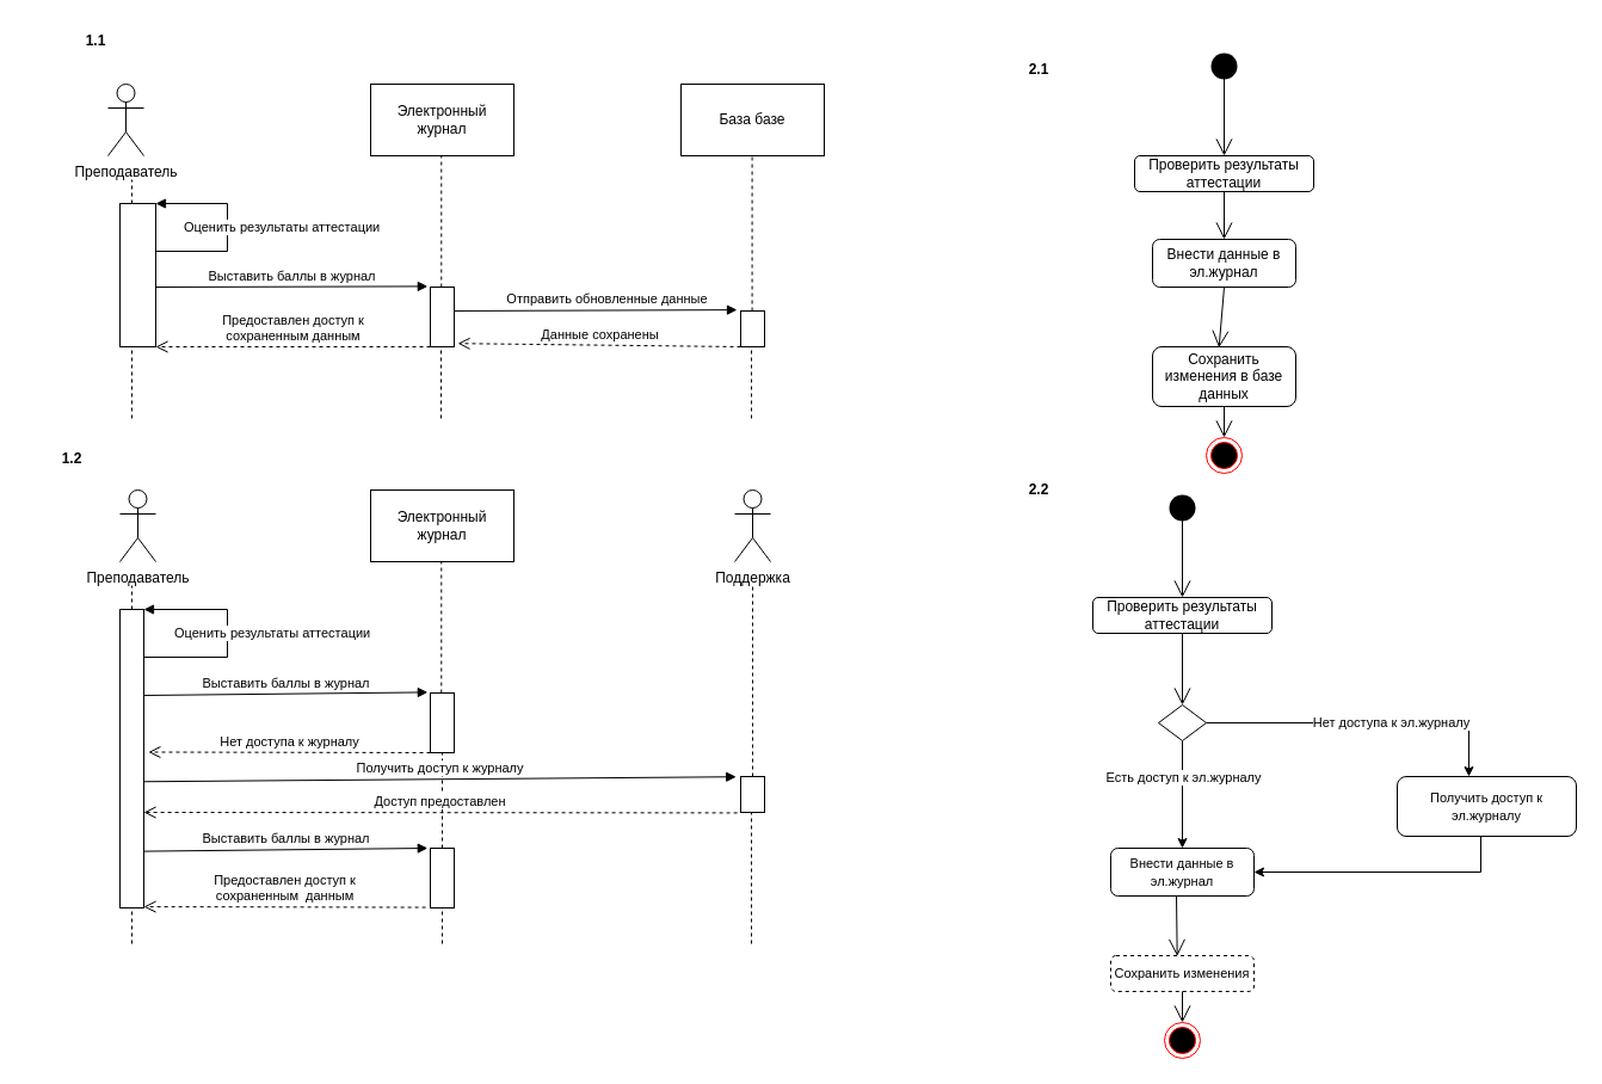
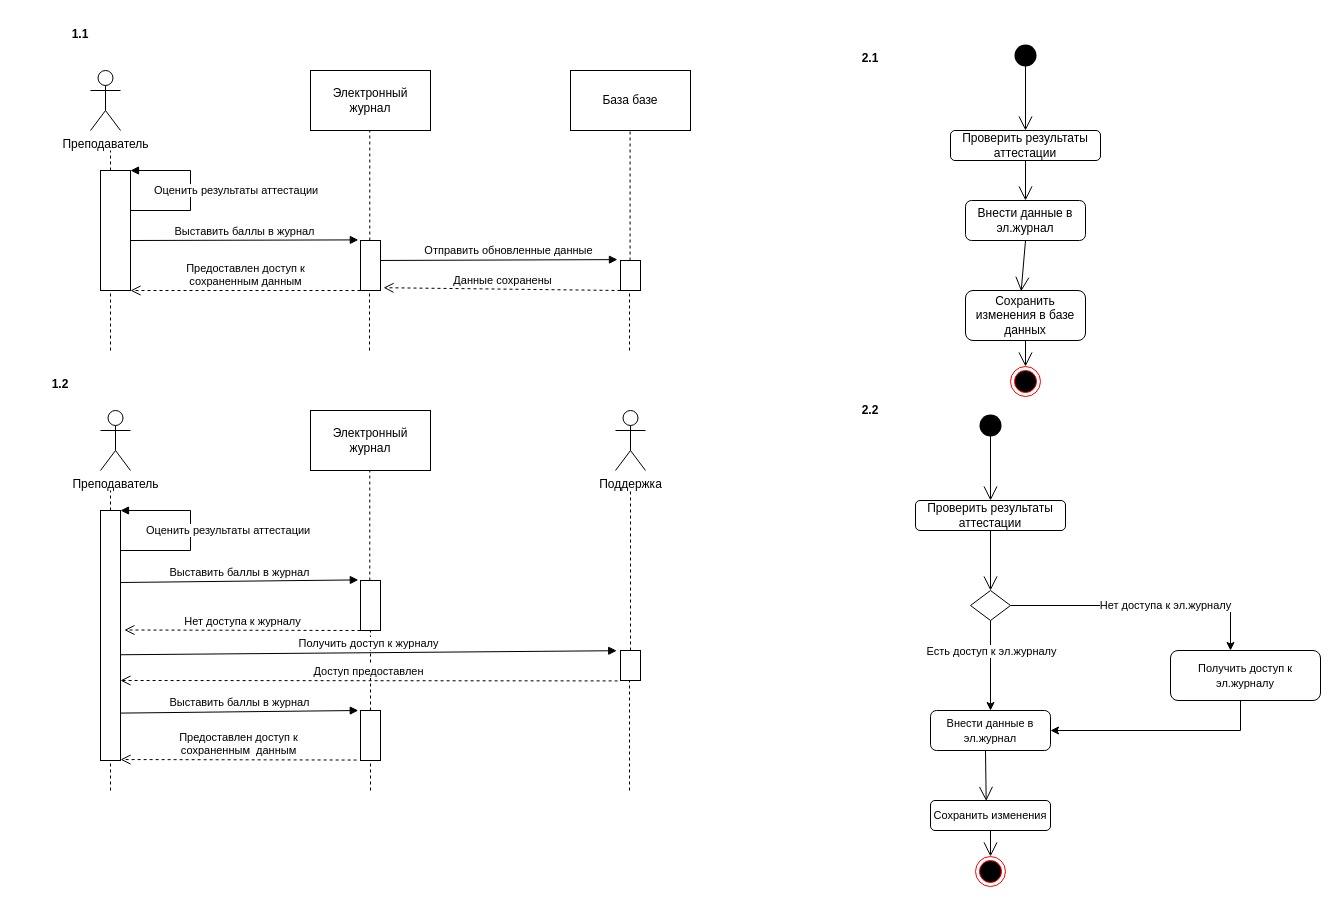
  <mxCell id="0" />
  <mxCell id="1" parent="0" />
  <mxCell id="2" value="Преподаватель" style="shape=umlActor;verticalLabelPosition=bottom;verticalAlign=top;html=1;outlineConnect=0;" vertex="1" parent="1"><mxGeometry x="90" y="70" width="30" height="60" as="geometry" /></mxCell>
  <mxCell id="3" value="Электронный журнал" style="rounded=0;whiteSpace=wrap;html=1;" vertex="1" parent="1"><mxGeometry x="310" y="70" width="120" height="60" as="geometry" /></mxCell>
  <mxCell id="4" value="База базе" style="rounded=0;whiteSpace=wrap;html=1;" vertex="1" parent="1"><mxGeometry x="570" y="70" width="120" height="60" as="geometry" /></mxCell>
  <mxCell id="5" value="" style="endArrow=none;dashed=1;html=1;rounded=0;startArrow=none;" edge="1" parent="1"><mxGeometry width="50" height="50" relative="1" as="geometry"><mxPoint x="110" y="170" as="sourcePoint" /><mxPoint x="110" y="150" as="targetPoint" /></mxGeometry></mxCell>
  <mxCell id="6" value="" style="endArrow=none;dashed=1;html=1;rounded=0;startArrow=none;" edge="1" parent="1" source="16"><mxGeometry width="50" height="50" relative="1" as="geometry"><mxPoint x="369" y="580" as="sourcePoint" /><mxPoint x="369.29" y="130" as="targetPoint" /></mxGeometry></mxCell>
  <mxCell id="7" value="" style="endArrow=none;dashed=1;html=1;rounded=0;startArrow=none;" edge="1" parent="1" source="12"><mxGeometry width="50" height="50" relative="1" as="geometry"><mxPoint x="629.29" y="580" as="sourcePoint" /><mxPoint x="629.58" y="130" as="targetPoint" /></mxGeometry></mxCell>
  <mxCell id="8" value="" style="endArrow=none;dashed=1;html=1;rounded=0;" edge="1" parent="1"><mxGeometry width="50" height="50" relative="1" as="geometry"><mxPoint x="110" y="350" as="sourcePoint" /><mxPoint x="110" y="250" as="targetPoint" /></mxGeometry></mxCell>
  <mxCell id="9" value="" style="html=1;points=[];perimeter=orthogonalPerimeter;" vertex="1" parent="1"><mxGeometry x="100" y="170" width="30" height="120" as="geometry" /></mxCell>
  <mxCell id="10" value="Оценить результаты аттестации&amp;nbsp;" style="edgeStyle=orthogonalEdgeStyle;html=1;align=left;spacingLeft=2;endArrow=block;rounded=0;entryX=1;entryY=0;" edge="1" target="9" parent="1"><mxGeometry x="0.75" y="20" relative="1" as="geometry"><mxPoint x="130" y="210" as="sourcePoint" /><Array as="points"><mxPoint x="130" y="210" /><mxPoint x="190" y="210" /><mxPoint x="190" y="170" /></Array><mxPoint as="offset" /></mxGeometry></mxCell>
  <mxCell id="11" value="Выставить баллы в журнал" style="html=1;verticalAlign=bottom;endArrow=block;rounded=0;entryX=-0.109;entryY=-0.012;entryDx=0;entryDy=0;entryPerimeter=0;" edge="1" parent="1" target="16"><mxGeometry width="80" relative="1" as="geometry"><mxPoint x="130" y="240" as="sourcePoint" /><mxPoint x="370" y="240" as="targetPoint" /></mxGeometry></mxCell>
  <mxCell id="12" value="" style="html=1;points=[];perimeter=orthogonalPerimeter;" vertex="1" parent="1"><mxGeometry x="620" y="260" width="20" height="30" as="geometry" /></mxCell>
  <mxCell id="13" value="" style="endArrow=none;dashed=1;html=1;rounded=0;" edge="1" parent="1" target="12"><mxGeometry width="50" height="50" relative="1" as="geometry"><mxPoint x="629" y="350" as="sourcePoint" /><mxPoint x="629.58" y="130" as="targetPoint" /></mxGeometry></mxCell>
  <mxCell id="14" value="Отправить обновленные данные" style="html=1;verticalAlign=bottom;endArrow=block;rounded=0;entryX=-0.152;entryY=-0.03;entryDx=0;entryDy=0;entryPerimeter=0;" edge="1" parent="1" target="12"><mxGeometry x="0.12" width="80" relative="1" as="geometry"><mxPoint x="370" y="260" as="sourcePoint" /><mxPoint x="450" y="260" as="targetPoint" /><mxPoint as="offset" /></mxGeometry></mxCell>
  <mxCell id="15" value="Данные сохранены" style="html=1;verticalAlign=bottom;endArrow=open;dashed=1;endSize=8;rounded=0;entryX=1.152;entryY=0.944;entryDx=0;entryDy=0;entryPerimeter=0;" edge="1" parent="1" target="16"><mxGeometry relative="1" as="geometry"><mxPoint x="620" y="290" as="sourcePoint" /><mxPoint x="370" y="290" as="targetPoint" /></mxGeometry></mxCell>
  <mxCell id="16" value="" style="html=1;points=[];perimeter=orthogonalPerimeter;" vertex="1" parent="1"><mxGeometry x="360" y="240" width="20" height="50" as="geometry" /></mxCell>
  <mxCell id="17" value="" style="endArrow=none;dashed=1;html=1;rounded=0;" edge="1" parent="1" target="16"><mxGeometry width="50" height="50" relative="1" as="geometry"><mxPoint x="369" y="350" as="sourcePoint" /><mxPoint x="369.29" y="130" as="targetPoint" /></mxGeometry></mxCell>
  <mxCell id="18" value="Предоставлен доступ к &lt;br&gt;сохраненным данным" style="html=1;verticalAlign=bottom;endArrow=open;dashed=1;endSize=8;rounded=0;entryX=1.152;entryY=0.944;entryDx=0;entryDy=0;entryPerimeter=0;" edge="1" parent="1"><mxGeometry relative="1" as="geometry"><mxPoint x="360" y="290" as="sourcePoint" /><mxPoint x="130" y="290" as="targetPoint" /></mxGeometry></mxCell>
  <mxCell id="19" value="Преподаватель" style="shape=umlActor;verticalLabelPosition=bottom;verticalAlign=top;html=1;outlineConnect=0;" vertex="1" parent="1"><mxGeometry x="100" y="410" width="30" height="60" as="geometry" /></mxCell>
  <mxCell id="20" value="Электронный журнал" style="rounded=0;whiteSpace=wrap;html=1;" vertex="1" parent="1"><mxGeometry x="310" y="410" width="120" height="60" as="geometry" /></mxCell>
  <mxCell id="21" value="" style="endArrow=none;dashed=1;html=1;rounded=0;startArrow=none;" edge="1" parent="1"><mxGeometry width="50" height="50" relative="1" as="geometry"><mxPoint x="110" y="510" as="sourcePoint" /><mxPoint x="110" y="490" as="targetPoint" /></mxGeometry></mxCell>
  <mxCell id="22" value="" style="endArrow=none;dashed=1;html=1;rounded=0;startArrow=none;" edge="1" parent="1" source="30"><mxGeometry width="50" height="50" relative="1" as="geometry"><mxPoint x="369" y="920" as="sourcePoint" /><mxPoint x="369.29" y="470" as="targetPoint" /></mxGeometry></mxCell>
  <mxCell id="23" value="" style="endArrow=none;dashed=1;html=1;rounded=0;startArrow=none;" edge="1" parent="1" source="28"><mxGeometry width="50" height="50" relative="1" as="geometry"><mxPoint x="629.29" y="920" as="sourcePoint" /><mxPoint x="630" y="490" as="targetPoint" /></mxGeometry></mxCell>
  <mxCell id="24" value="" style="endArrow=none;dashed=1;html=1;rounded=0;" edge="1" parent="1"><mxGeometry width="50" height="50" relative="1" as="geometry"><mxPoint x="110" y="790" as="sourcePoint" /><mxPoint x="110" y="590" as="targetPoint" /></mxGeometry></mxCell>
  <mxCell id="25" value="" style="html=1;points=[];perimeter=orthogonalPerimeter;" vertex="1" parent="1"><mxGeometry x="100" y="510" width="20" height="250" as="geometry" /></mxCell>
  <mxCell id="26" value="Оценить результаты аттестации&amp;nbsp;" style="edgeStyle=orthogonalEdgeStyle;html=1;align=left;spacingLeft=2;endArrow=block;rounded=0;entryX=1;entryY=0;" edge="1" parent="1" target="25" source="25"><mxGeometry x="0.75" y="20" relative="1" as="geometry"><mxPoint x="130" y="550" as="sourcePoint" /><Array as="points"><mxPoint x="190" y="550" /><mxPoint x="190" y="510" /></Array><mxPoint as="offset" /></mxGeometry></mxCell>
  <mxCell id="27" value="Выставить баллы в журнал" style="html=1;verticalAlign=bottom;endArrow=block;rounded=0;entryX=-0.109;entryY=-0.012;entryDx=0;entryDy=0;entryPerimeter=0;exitX=1.002;exitY=0.288;exitDx=0;exitDy=0;exitPerimeter=0;" edge="1" parent="1" target="30" source="25"><mxGeometry width="80" relative="1" as="geometry"><mxPoint x="130" y="580" as="sourcePoint" /><mxPoint x="370" y="580" as="targetPoint" /></mxGeometry></mxCell>
  <mxCell id="28" value="" style="html=1;points=[];perimeter=orthogonalPerimeter;" vertex="1" parent="1"><mxGeometry x="620" y="650" width="20" height="30" as="geometry" /></mxCell>
  <mxCell id="29" value="" style="endArrow=none;dashed=1;html=1;rounded=0;" edge="1" parent="1" target="28"><mxGeometry width="50" height="50" relative="1" as="geometry"><mxPoint x="629" y="790" as="sourcePoint" /><mxPoint x="629.58" y="470" as="targetPoint" /></mxGeometry></mxCell>
  <mxCell id="30" value="" style="html=1;points=[];perimeter=orthogonalPerimeter;" vertex="1" parent="1"><mxGeometry x="360" y="580" width="20" height="50" as="geometry" /></mxCell>
  <mxCell id="31" value="" style="endArrow=none;dashed=1;html=1;rounded=0;startArrow=none;" edge="1" parent="1" target="30" source="36"><mxGeometry width="50" height="50" relative="1" as="geometry"><mxPoint x="370" y="790" as="sourcePoint" /><mxPoint x="369.29" y="470" as="targetPoint" /></mxGeometry></mxCell>
  <mxCell id="32" value="Нет доступа к журналу" style="html=1;verticalAlign=bottom;endArrow=open;dashed=1;endSize=8;rounded=0;entryX=1.193;entryY=0.478;entryDx=0;entryDy=0;entryPerimeter=0;" edge="1" parent="1" target="25"><mxGeometry relative="1" as="geometry"><mxPoint x="360" y="630" as="sourcePoint" /><mxPoint x="130" y="630" as="targetPoint" /></mxGeometry></mxCell>
  <mxCell id="33" value="Поддержка" style="shape=umlActor;verticalLabelPosition=bottom;verticalAlign=top;html=1;" vertex="1" parent="1"><mxGeometry x="615" y="410" width="30" height="60" as="geometry" /></mxCell>
  <mxCell id="34" value="Получить доступ к журналу" style="html=1;verticalAlign=bottom;endArrow=block;rounded=0;entryX=-0.188;entryY=0.007;entryDx=0;entryDy=0;entryPerimeter=0;exitX=1.002;exitY=0.577;exitDx=0;exitDy=0;exitPerimeter=0;" edge="1" parent="1" source="25" target="28"><mxGeometry width="80" relative="1" as="geometry"><mxPoint x="120" y="650" as="sourcePoint" /><mxPoint x="610" y="650" as="targetPoint" /></mxGeometry></mxCell>
  <mxCell id="35" value="Доступ предоставлен" style="html=1;verticalAlign=bottom;endArrow=open;dashed=1;endSize=8;rounded=0;exitX=-0.144;exitY=1.014;exitDx=0;exitDy=0;exitPerimeter=0;" edge="1" parent="1" source="28"><mxGeometry relative="1" as="geometry"><mxPoint x="420" y="690" as="sourcePoint" /><mxPoint x="120" y="680" as="targetPoint" /></mxGeometry></mxCell>
  <mxCell id="36" value="" style="html=1;points=[];perimeter=orthogonalPerimeter;" vertex="1" parent="1"><mxGeometry x="360" y="710" width="20" height="50" as="geometry" /></mxCell>
  <mxCell id="37" value="" style="endArrow=none;dashed=1;html=1;rounded=0;" edge="1" parent="1" target="36"><mxGeometry width="50" height="50" relative="1" as="geometry"><mxPoint x="370" y="790" as="sourcePoint" /><mxPoint x="370" y="630" as="targetPoint" /></mxGeometry></mxCell>
  <mxCell id="38" value="Выставить баллы в журнал" style="html=1;verticalAlign=bottom;endArrow=block;rounded=0;entryX=-0.109;entryY=-0.012;entryDx=0;entryDy=0;entryPerimeter=0;exitX=1.002;exitY=0.288;exitDx=0;exitDy=0;exitPerimeter=0;" edge="1" parent="1"><mxGeometry width="80" relative="1" as="geometry"><mxPoint x="120" y="712.6" as="sourcePoint" /><mxPoint x="357.78" y="710" as="targetPoint" /></mxGeometry></mxCell>
  <mxCell id="39" value="Предоставлен доступ к &lt;br&gt;сохраненным&amp;nbsp; данным" style="html=1;verticalAlign=bottom;endArrow=open;dashed=1;endSize=8;rounded=0;entryX=1.193;entryY=0.478;entryDx=0;entryDy=0;entryPerimeter=0;" edge="1" parent="1"><mxGeometry relative="1" as="geometry"><mxPoint x="356.14" y="759.55" as="sourcePoint" /><mxPoint x="120" y="759.05" as="targetPoint" /></mxGeometry></mxCell>
  <mxCell id="40" value="" style="ellipse;html=1;shape=endState;fillColor=#000000;strokeColor=#ff0000;" vertex="1" parent="1"><mxGeometry x="1010" y="366" width="30" height="30" as="geometry" /></mxCell>
  <mxCell id="41" value="" style="ellipse;html=1;shape=endState;fillColor=#000000;strokeColor=none;" vertex="1" parent="1"><mxGeometry x="1010" y="40" width="30" height="30" as="geometry" /></mxCell>
  <mxCell id="42" value="1.1" style="text;align=center;fontStyle=1;verticalAlign=middle;spacingLeft=3;spacingRight=3;strokeColor=none;rotatable=0;points=[[0,0.5],[1,0.5]];portConstraint=eastwest;" vertex="1" parent="1"><mxGeometry x="40" y="20" width="80" height="26" as="geometry" /></mxCell>
  <mxCell id="43" value="1.2" style="text;align=center;fontStyle=1;verticalAlign=middle;spacingLeft=3;spacingRight=3;strokeColor=none;rotatable=0;points=[[0,0.5],[1,0.5]];portConstraint=eastwest;" vertex="1" parent="1"><mxGeometry x="20" y="370" width="80" height="26" as="geometry" /></mxCell>
  <mxCell id="44" value="2.2" style="text;align=center;fontStyle=1;verticalAlign=middle;spacingLeft=3;spacingRight=3;strokeColor=none;rotatable=0;points=[[0,0.5],[1,0.5]];portConstraint=eastwest;" vertex="1" parent="1"><mxGeometry x="830" y="396" width="80" height="26" as="geometry" /></mxCell>
  <mxCell id="45" value="2.1" style="text;align=center;fontStyle=1;verticalAlign=middle;spacingLeft=3;spacingRight=3;strokeColor=none;rotatable=0;points=[[0,0.5],[1,0.5]];portConstraint=eastwest;" vertex="1" parent="1"><mxGeometry x="830" y="44" width="80" height="26" as="geometry" /></mxCell>
  <mxCell id="46" value="Проверить результаты аттестации" style="rounded=1;whiteSpace=wrap;html=1;" vertex="1" parent="1"><mxGeometry x="950" y="130" width="150" height="30" as="geometry" /></mxCell>
  <mxCell id="47" value="&lt;span style=&quot;&quot;&gt;Внести данные в эл.журнал&lt;/span&gt;" style="rounded=1;whiteSpace=wrap;html=1;" vertex="1" parent="1"><mxGeometry x="965" y="200" width="120" height="40" as="geometry" /></mxCell>
  <mxCell id="48" value="&lt;span style=&quot;&quot;&gt;Сохранить изменения в базе данных&lt;/span&gt;" style="rounded=1;whiteSpace=wrap;html=1;" vertex="1" parent="1"><mxGeometry x="965" y="290" width="120" height="50" as="geometry" /></mxCell>
  <mxCell id="49" value="" style="endArrow=open;endFill=1;endSize=12;html=1;rounded=0;" edge="1" parent="1" target="46"><mxGeometry width="160" relative="1" as="geometry"><mxPoint x="1025" y="60" as="sourcePoint" /><mxPoint x="1170" y="180" as="targetPoint" /></mxGeometry></mxCell>
  <mxCell id="50" value="" style="endArrow=open;endFill=1;endSize=12;html=1;rounded=0;exitX=0.5;exitY=1;exitDx=0;exitDy=0;" edge="1" parent="1" source="46" target="47"><mxGeometry width="160" relative="1" as="geometry"><mxPoint x="1010" y="170" as="sourcePoint" /><mxPoint x="1170" y="170" as="targetPoint" /></mxGeometry></mxCell>
  <mxCell id="51" value="" style="endArrow=open;endFill=1;endSize=12;html=1;rounded=0;entryX=0.464;entryY=0.015;entryDx=0;entryDy=0;entryPerimeter=0;exitX=0.5;exitY=1;exitDx=0;exitDy=0;" edge="1" parent="1" source="47" target="48"><mxGeometry width="160" relative="1" as="geometry"><mxPoint x="1020" y="260" as="sourcePoint" /><mxPoint x="1020" y="295" as="targetPoint" /></mxGeometry></mxCell>
  <mxCell id="52" value="" style="endArrow=open;endFill=1;endSize=12;html=1;rounded=0;exitX=0.5;exitY=1;exitDx=0;exitDy=0;entryX=0.5;entryY=0;entryDx=0;entryDy=0;" edge="1" parent="1" source="48" target="40"><mxGeometry width="160" relative="1" as="geometry"><mxPoint x="1035" y="170" as="sourcePoint" /><mxPoint x="1035" y="230" as="targetPoint" /></mxGeometry></mxCell>
  <mxCell id="53" value="" style="ellipse;html=1;shape=endState;fillColor=#000000;strokeColor=#ff0000;" vertex="1" parent="1"><mxGeometry x="975" y="856" width="30" height="30" as="geometry" /></mxCell>
  <mxCell id="54" value="" style="ellipse;html=1;shape=endState;fillColor=#000000;strokeColor=none;" vertex="1" parent="1"><mxGeometry x="975" y="410" width="30" height="30" as="geometry" /></mxCell>
  <mxCell id="55" value="" style="edgeStyle=orthogonalEdgeStyle;rounded=0;orthogonalLoop=1;jettySize=auto;html=1;exitX=1;exitY=0.5;exitDx=0;exitDy=0;" edge="1" parent="1" source="66" target="65"><mxGeometry relative="1" as="geometry"><Array as="points"><mxPoint x="1230" y="605" /></Array></mxGeometry></mxCell>
  <mxCell id="56" value="Нет доступа к эл.журналу" style="edgeLabel;html=1;align=center;verticalAlign=middle;resizable=0;points=[];" vertex="1" connectable="0" parent="55"><mxGeometry x="0.16" y="1" relative="1" as="geometry"><mxPoint as="offset" /></mxGeometry></mxCell>
  <mxCell id="57" value="&lt;span style=&quot;&quot;&gt;Проверить результаты аттестации&lt;/span&gt;" style="rounded=1;whiteSpace=wrap;html=1;" vertex="1" parent="1"><mxGeometry x="915" y="500" width="150" height="30" as="geometry" /></mxCell>
  <mxCell id="58" value="&lt;span style=&quot;font-size: 11px; background-color: rgb(255, 255, 255);&quot;&gt;Внести данные в эл.журнал&lt;/span&gt;" style="rounded=1;whiteSpace=wrap;html=1;" vertex="1" parent="1"><mxGeometry x="930" y="710" width="120" height="40" as="geometry" /></mxCell>
- <mxCell id="59" value="&lt;span style=&quot;font-size: 11px; background-color: rgb(255, 255, 255);&quot;&gt;Сохранить изменения&lt;/span&gt;" style="rounded=1;whiteSpace=wrap;html=1;dashed=1;" vertex="1" parent="1"><mxGeometry x="930" y="800" width="120" height="30" as="geometry" /></mxCell>
+ <mxCell id="59" value="&lt;span style=&quot;font-size: 11px; background-color: rgb(255, 255, 255);&quot;&gt;Сохранить изменения&lt;/span&gt;" style="rounded=1;whiteSpace=wrap;html=1;" vertex="1" parent="1"><mxGeometry x="930" y="800" width="120" height="30" as="geometry" /></mxCell>
  <mxCell id="60" value="" style="endArrow=open;endFill=1;endSize=12;html=1;rounded=0;" edge="1" parent="1" target="57"><mxGeometry width="160" relative="1" as="geometry"><mxPoint x="990" y="430" as="sourcePoint" /><mxPoint x="1135" y="550" as="targetPoint" /></mxGeometry></mxCell>
  <mxCell id="61" value="" style="endArrow=open;endFill=1;endSize=12;html=1;rounded=0;exitX=0.5;exitY=1;exitDx=0;exitDy=0;" edge="1" parent="1" source="57"><mxGeometry width="160" relative="1" as="geometry"><mxPoint x="975" y="540" as="sourcePoint" /><mxPoint x="990" y="590" as="targetPoint" /></mxGeometry></mxCell>
  <mxCell id="62" value="" style="endArrow=open;endFill=1;endSize=12;html=1;rounded=0;entryX=0.464;entryY=0.015;entryDx=0;entryDy=0;entryPerimeter=0;" edge="1" parent="1" target="59"><mxGeometry width="160" relative="1" as="geometry"><mxPoint x="985" y="750" as="sourcePoint" /><mxPoint x="985" y="785" as="targetPoint" /></mxGeometry></mxCell>
  <mxCell id="63" value="" style="endArrow=open;endFill=1;endSize=12;html=1;rounded=0;exitX=0.5;exitY=1;exitDx=0;exitDy=0;entryX=0.5;entryY=0;entryDx=0;entryDy=0;" edge="1" parent="1" source="59" target="53"><mxGeometry width="160" relative="1" as="geometry"><mxPoint x="1000" y="660" as="sourcePoint" /><mxPoint x="1000" y="720" as="targetPoint" /></mxGeometry></mxCell>
  <mxCell id="64" value="" style="edgeStyle=orthogonalEdgeStyle;rounded=0;orthogonalLoop=1;jettySize=auto;html=1;entryX=1;entryY=0.5;entryDx=0;entryDy=0;" edge="1" parent="1" source="65" target="58"><mxGeometry relative="1" as="geometry"><mxPoint x="1245" y="730" as="targetPoint" /><Array as="points"><mxPoint x="1240" y="730" /></Array></mxGeometry></mxCell>
  <mxCell id="65" value="&lt;span style=&quot;font-size: 11px; background-color: rgb(255, 255, 255);&quot;&gt;Получить доступ к эл.журналу&lt;/span&gt;" style="rounded=1;whiteSpace=wrap;html=1;" vertex="1" parent="1"><mxGeometry x="1170" y="650" width="150" height="50" as="geometry" /></mxCell>
  <mxCell id="66" value="" style="shape=rhombus;perimeter=rhombusPerimeter;whiteSpace=wrap;html=1;align=center;" vertex="1" parent="1"><mxGeometry x="970" y="590" width="40" height="30" as="geometry" /></mxCell>
  <mxCell id="67" value="" style="edgeStyle=orthogonalEdgeStyle;rounded=0;orthogonalLoop=1;jettySize=auto;html=1;exitX=0.5;exitY=1;exitDx=0;exitDy=0;entryX=0.5;entryY=0;entryDx=0;entryDy=0;" edge="1" parent="1" source="66" target="58"><mxGeometry relative="1" as="geometry"><mxPoint x="940" y="662.5" as="sourcePoint" /><mxPoint x="1160" y="707.5" as="targetPoint" /><Array as="points" /></mxGeometry></mxCell>
  <mxCell id="68" value="Есть доступ к эл.журналу" style="edgeLabel;html=1;align=center;verticalAlign=middle;resizable=0;points=[];" vertex="1" connectable="0" parent="67"><mxGeometry x="0.16" y="1" relative="1" as="geometry"><mxPoint x="-1" y="-22" as="offset" /></mxGeometry></mxCell>
